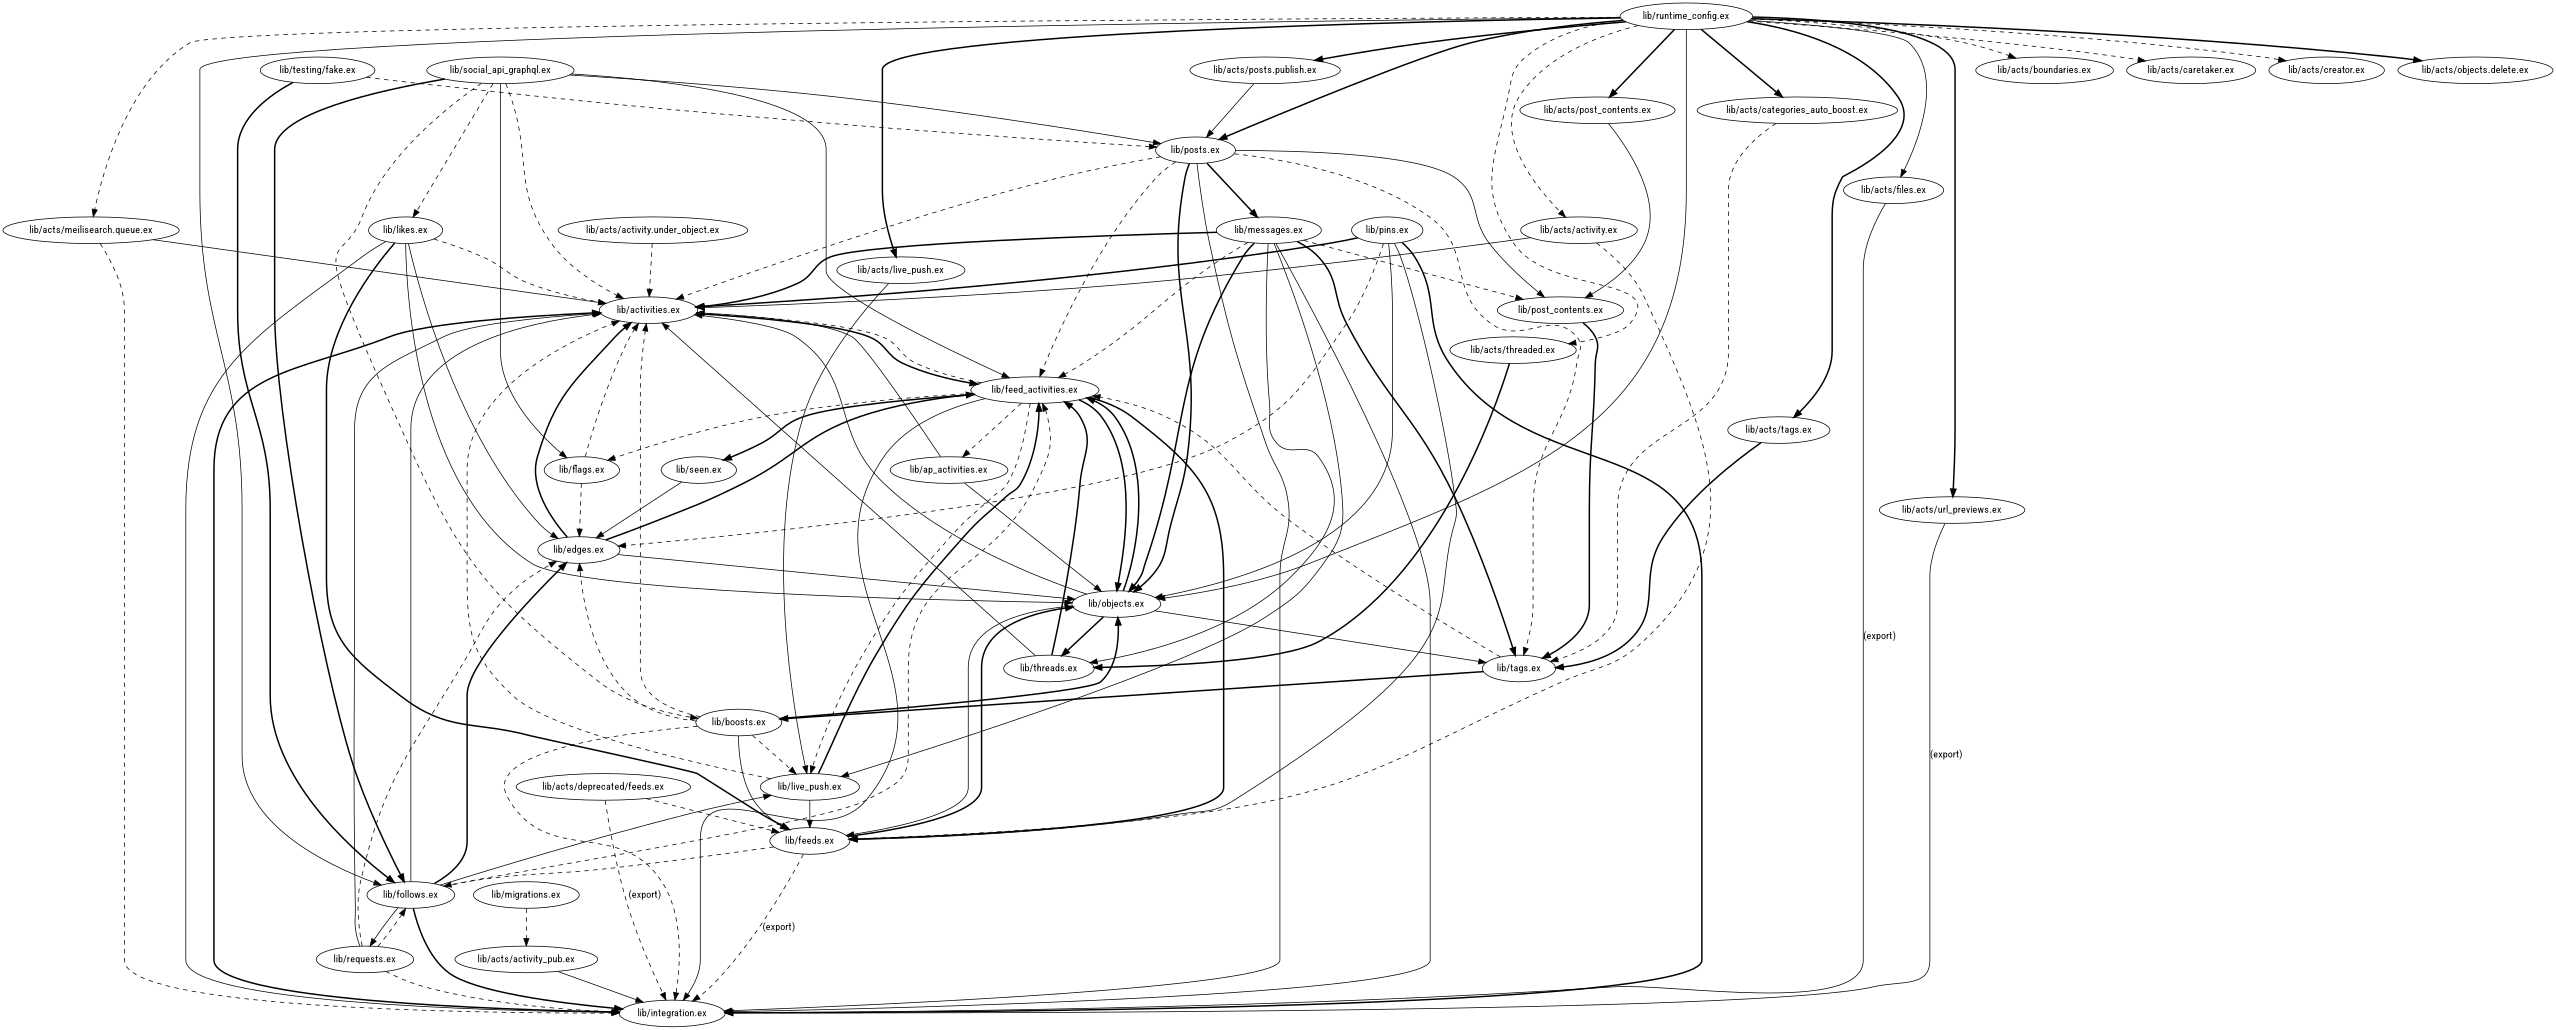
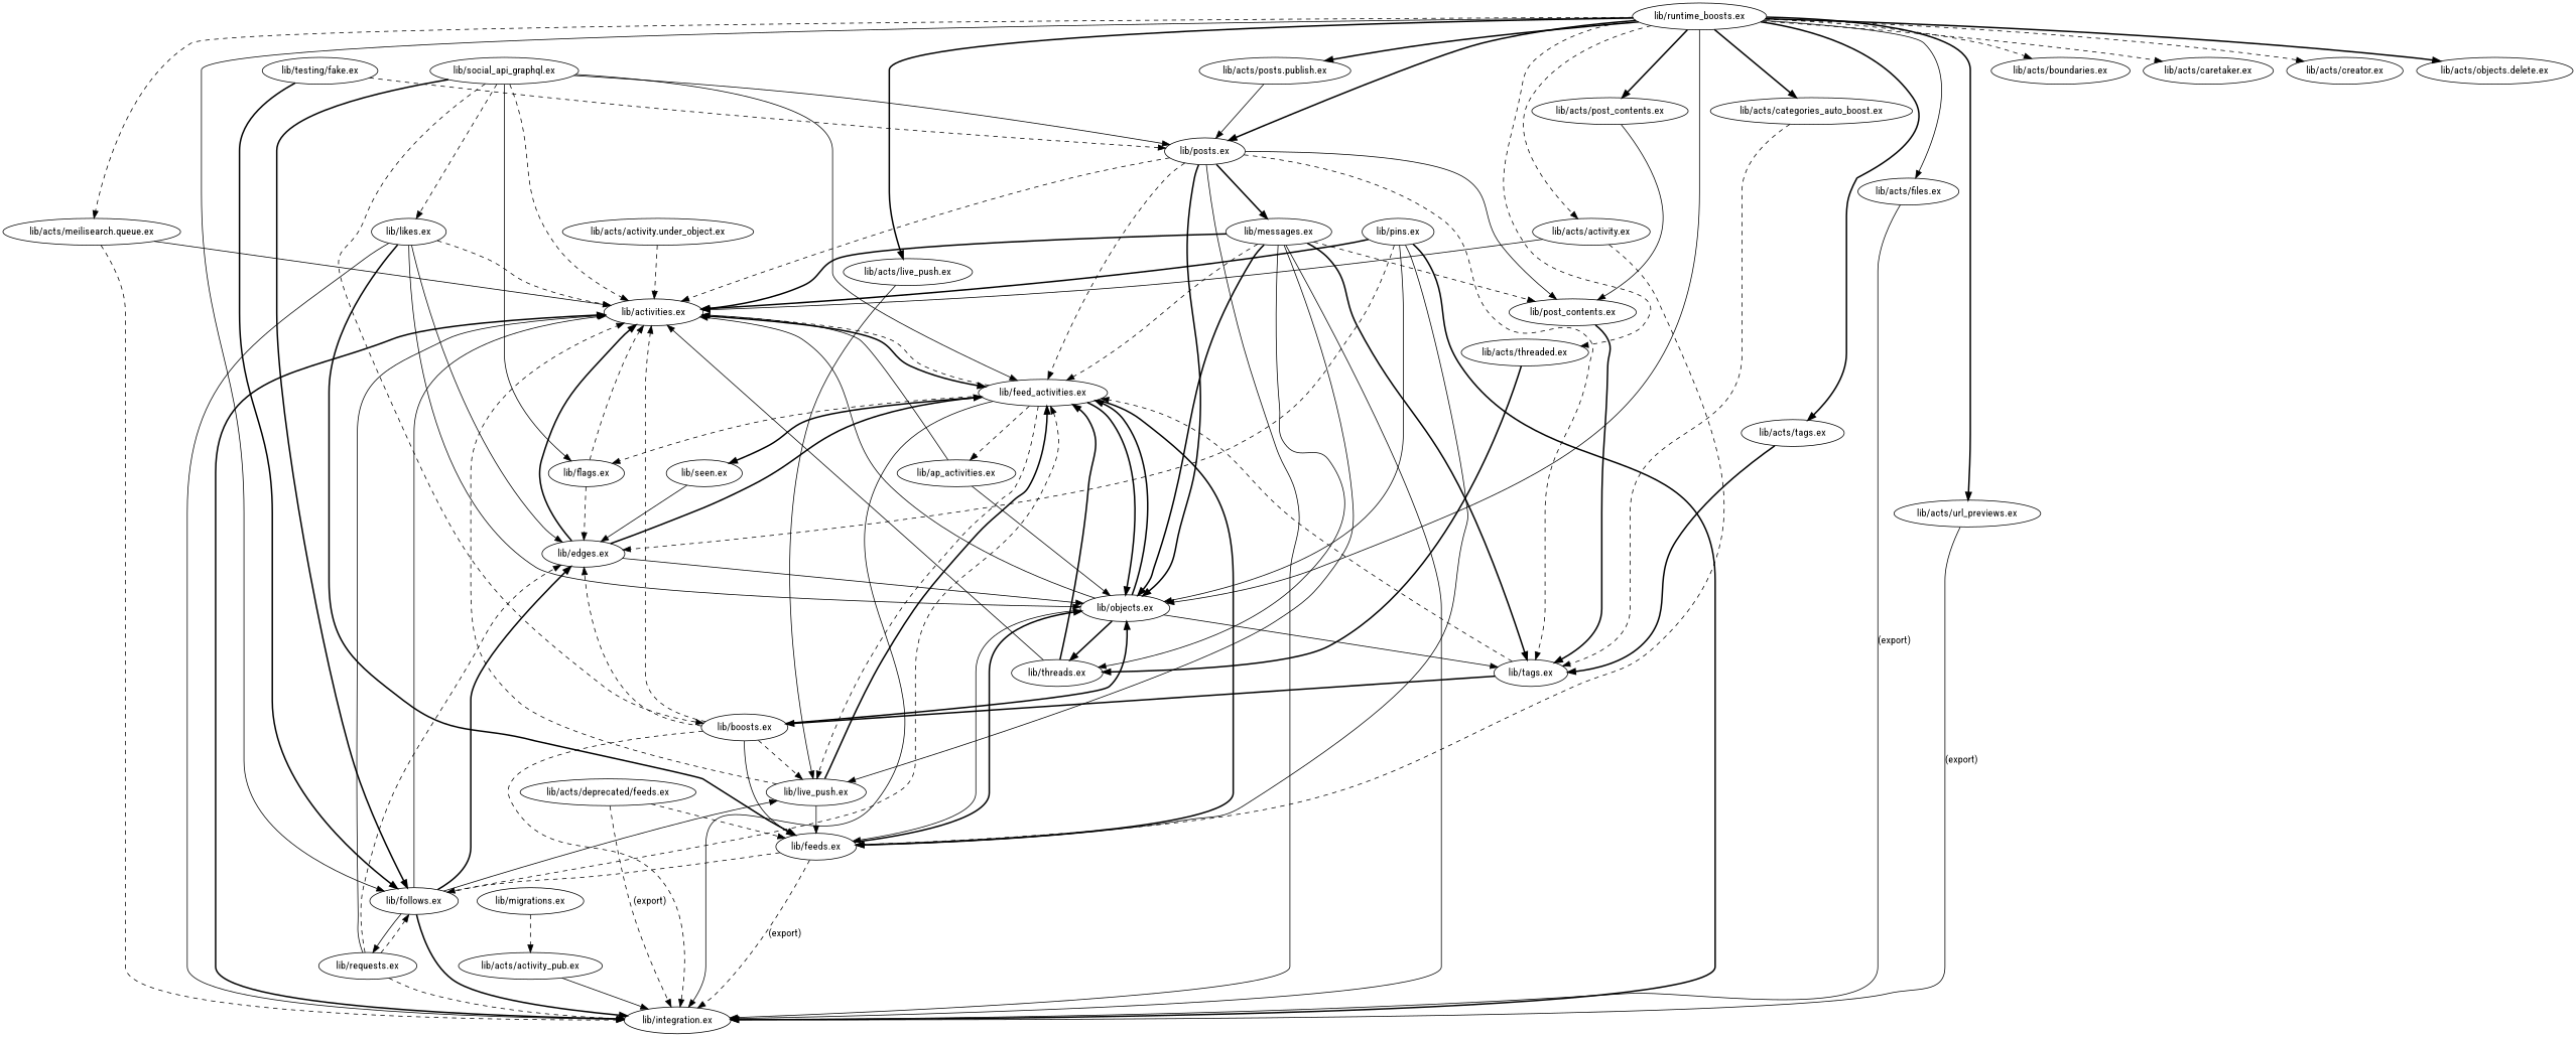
  digraph {
    fontname="Roboto Condensed"
    node [fontname="Roboto Condensed"]
    edge [fontname="Roboto Condensed" style=dashed]
    "lib/activities.ex"
    "lib/feed_activities.ex"
    "lib/ap_activities.ex"
    "lib/objects.ex"
    "lib/feeds.ex"
    "lib/integration.ex"
    "lib/live_push.ex"
    "lib/flags.ex"
    "lib/seen.ex"
    "lib/tags.ex"
    "lib/threads.ex"
    "lib/follows.ex"
    "lib/edges.ex"
    "lib/boosts.ex"
    "lib/requests.ex"
    "lib/acts/activity.ex"
    "lib/acts/activity.under_object.ex"
    "lib/acts/activity_pub.ex"
    "lib/acts/categories_auto_boost.ex"
    "lib/acts/deprecated/feeds.ex"
    "lib/acts/files.ex"
    "lib/acts/live_push.ex"
    "lib/acts/meilisearch.queue.ex"
    "lib/acts/post_contents.ex"
    "lib/post_contents.ex"
    "lib/acts/posts.publish.ex"
    "lib/posts.ex"
    "lib/messages.ex"
    "lib/acts/tags.ex"
    "lib/acts/threaded.ex"
    "lib/acts/url_previews.ex"
    "lib/likes.ex"
    "lib/migrations.ex"
    "lib/pins.ex"
-   "lib/runtime_config.ex"
+   "lib/runtime_config.ex" [label="lib/runtime_boosts.ex"]
    "lib/acts/boundaries.ex"
    "lib/acts/caretaker.ex"
    "lib/acts/creator.ex"
    "lib/acts/objects.delete.ex"
    "lib/social_api_graphql.ex"
    "lib/testing/fake.ex"
    "lib/activities.ex" -> "lib/feed_activities.ex" [style=bold]
    "lib/feed_activities.ex" -> "lib/activities.ex"
    "lib/feed_activities.ex" -> "lib/ap_activities.ex"
    "lib/feed_activities.ex" -> "lib/objects.ex" [style=bold]
    "lib/feed_activities.ex" -> "lib/feeds.ex" [style=bold]
    "lib/feed_activities.ex" -> "lib/integration.ex" [style=solid]
    "lib/feed_activities.ex" -> "lib/live_push.ex"
    "lib/feed_activities.ex" -> "lib/flags.ex"
    "lib/feed_activities.ex" -> "lib/seen.ex" [style=bold]
    "lib/ap_activities.ex" -> "lib/activities.ex" [style=solid]
    "lib/ap_activities.ex" -> "lib/objects.ex" [style=solid]
    "lib/objects.ex" -> "lib/activities.ex" [style=solid]
    "lib/objects.ex" -> "lib/feed_activities.ex" [style=bold]
    "lib/objects.ex" -> "lib/feeds.ex" [style=solid]
    "lib/objects.ex" -> "lib/tags.ex" [style=solid]
    "lib/objects.ex" -> "lib/threads.ex" [style=bold]
    "lib/feeds.ex" -> "lib/objects.ex" [style=bold]
    "lib/feeds.ex" -> "lib/integration.ex" [label="(export)"]
    "lib/feeds.ex" -> "lib/follows.ex"
    "lib/integration.ex" -> "lib/activities.ex" [style=bold]
    "lib/live_push.ex" -> "lib/activities.ex"
    "lib/live_push.ex" -> "lib/feed_activities.ex" [style=bold]
    "lib/live_push.ex" -> "lib/feeds.ex" [style=solid]
    "lib/flags.ex" -> "lib/activities.ex"
    "lib/flags.ex" -> "lib/edges.ex"
    "lib/seen.ex" -> "lib/edges.ex" [style=solid]
    "lib/tags.ex" -> "lib/feed_activities.ex"
    "lib/tags.ex" -> "lib/boosts.ex" [style=bold]
    "lib/threads.ex" -> "lib/activities.ex" [style=solid]
    "lib/threads.ex" -> "lib/feed_activities.ex" [style=bold]
    "lib/follows.ex" -> "lib/activities.ex" [style=solid]
    "lib/follows.ex" -> "lib/feed_activities.ex"
    "lib/follows.ex" -> "lib/integration.ex" [style=bold]
    "lib/follows.ex" -> "lib/live_push.ex" [style=solid]
    "lib/follows.ex" -> "lib/edges.ex" [style=bold]
    "lib/follows.ex" -> "lib/requests.ex" [style=solid]
    "lib/edges.ex" -> "lib/activities.ex" [style=bold]
    "lib/edges.ex" -> "lib/feed_activities.ex" [style=bold]
    "lib/edges.ex" -> "lib/objects.ex" [style=solid]
    "lib/boosts.ex" -> "lib/activities.ex"
    "lib/boosts.ex" -> "lib/objects.ex" [style=bold]
    "lib/boosts.ex" -> "lib/feeds.ex" [style=solid]
    "lib/boosts.ex" -> "lib/integration.ex"
    "lib/boosts.ex" -> "lib/live_push.ex"
    "lib/boosts.ex" -> "lib/edges.ex"
    "lib/requests.ex" -> "lib/activities.ex" [style=solid]
    "lib/requests.ex" -> "lib/integration.ex"
    "lib/requests.ex" -> "lib/follows.ex"
    "lib/requests.ex" -> "lib/edges.ex"
    "lib/acts/activity.ex" -> "lib/activities.ex" [style=solid]
    "lib/acts/activity.ex" -> "lib/feeds.ex"
    "lib/acts/activity.under_object.ex" -> "lib/activities.ex"
    "lib/acts/activity_pub.ex" -> "lib/integration.ex" [style=solid]
    "lib/acts/categories_auto_boost.ex" -> "lib/tags.ex"
    "lib/acts/deprecated/feeds.ex" -> "lib/feeds.ex"
    "lib/acts/deprecated/feeds.ex" -> "lib/integration.ex" [label="(export)"]
    "lib/acts/files.ex" -> "lib/integration.ex" [label="(export)" style=solid]
    "lib/acts/live_push.ex" -> "lib/live_push.ex" [style=solid]
    "lib/acts/meilisearch.queue.ex" -> "lib/activities.ex" [style=solid]
    "lib/acts/meilisearch.queue.ex" -> "lib/integration.ex"
    "lib/acts/post_contents.ex" -> "lib/post_contents.ex" [style=solid]
    "lib/post_contents.ex" -> "lib/tags.ex" [style=bold]
    "lib/acts/posts.publish.ex" -> "lib/posts.ex" [style=solid]
    "lib/posts.ex" -> "lib/activities.ex"
    "lib/posts.ex" -> "lib/feed_activities.ex"
    "lib/posts.ex" -> "lib/objects.ex" [style=bold]
    "lib/posts.ex" -> "lib/integration.ex" [style=solid]
    "lib/posts.ex" -> "lib/tags.ex"
    "lib/posts.ex" -> "lib/post_contents.ex" [style=solid]
    "lib/posts.ex" -> "lib/messages.ex" [style=bold]
    "lib/messages.ex" -> "lib/activities.ex" [style=bold]
    "lib/messages.ex" -> "lib/feed_activities.ex"
    "lib/messages.ex" -> "lib/objects.ex" [style=bold]
    "lib/messages.ex" -> "lib/integration.ex" [style=solid]
    "lib/messages.ex" -> "lib/live_push.ex" [style=solid]
    "lib/messages.ex" -> "lib/tags.ex" [style=bold]
    "lib/messages.ex" -> "lib/threads.ex" [style=solid]
    "lib/messages.ex" -> "lib/post_contents.ex"
    "lib/acts/tags.ex" -> "lib/tags.ex" [style=bold]
    "lib/acts/threaded.ex" -> "lib/threads.ex" [style=bold]
    "lib/acts/url_previews.ex" -> "lib/integration.ex" [label="(export)" style=solid]
    "lib/likes.ex" -> "lib/activities.ex"
    "lib/likes.ex" -> "lib/objects.ex" [style=solid]
    "lib/likes.ex" -> "lib/feeds.ex" [style=bold]
    "lib/likes.ex" -> "lib/integration.ex" [style=solid]
    "lib/likes.ex" -> "lib/edges.ex" [style=solid]
    "lib/migrations.ex" -> "lib/acts/activity_pub.ex"
    "lib/pins.ex" -> "lib/activities.ex" [style=bold]
    "lib/pins.ex" -> "lib/objects.ex" [style=solid]
    "lib/pins.ex" -> "lib/feeds.ex" [style=solid]
    "lib/pins.ex" -> "lib/integration.ex" [style=bold]
    "lib/pins.ex" -> "lib/edges.ex"
    "lib/runtime_config.ex" -> "lib/objects.ex" [style=solid]
    "lib/runtime_config.ex" -> "lib/follows.ex" [style=solid]
    "lib/runtime_config.ex" -> "lib/acts/activity.ex"
    "lib/runtime_config.ex" -> "lib/acts/categories_auto_boost.ex" [style=bold]
    "lib/runtime_config.ex" -> "lib/acts/files.ex" [style=solid]
    "lib/runtime_config.ex" -> "lib/acts/live_push.ex" [style=bold]
    "lib/runtime_config.ex" -> "lib/acts/meilisearch.queue.ex"
    "lib/runtime_config.ex" -> "lib/acts/post_contents.ex" [style=bold]
    "lib/runtime_config.ex" -> "lib/acts/posts.publish.ex" [style=bold]
    "lib/runtime_config.ex" -> "lib/posts.ex" [style=bold]
    "lib/runtime_config.ex" -> "lib/acts/tags.ex" [style=bold]
    "lib/runtime_config.ex" -> "lib/acts/threaded.ex"
    "lib/runtime_config.ex" -> "lib/acts/url_previews.ex" [style=bold]
    "lib/runtime_config.ex" -> "lib/acts/boundaries.ex"
    "lib/runtime_config.ex" -> "lib/acts/caretaker.ex"
    "lib/runtime_config.ex" -> "lib/acts/creator.ex"
    "lib/runtime_config.ex" -> "lib/acts/objects.delete.ex" [style=bold]
    "lib/social_api_graphql.ex" -> "lib/activities.ex"
    "lib/social_api_graphql.ex" -> "lib/feed_activities.ex" [style=solid]
    "lib/social_api_graphql.ex" -> "lib/flags.ex" [style=solid]
    "lib/social_api_graphql.ex" -> "lib/follows.ex" [style=bold]
    "lib/social_api_graphql.ex" -> "lib/boosts.ex"
    "lib/social_api_graphql.ex" -> "lib/posts.ex" [style=solid]
    "lib/social_api_graphql.ex" -> "lib/likes.ex"
    "lib/testing/fake.ex" -> "lib/follows.ex" [style=bold]
    "lib/testing/fake.ex" -> "lib/posts.ex"
  }
